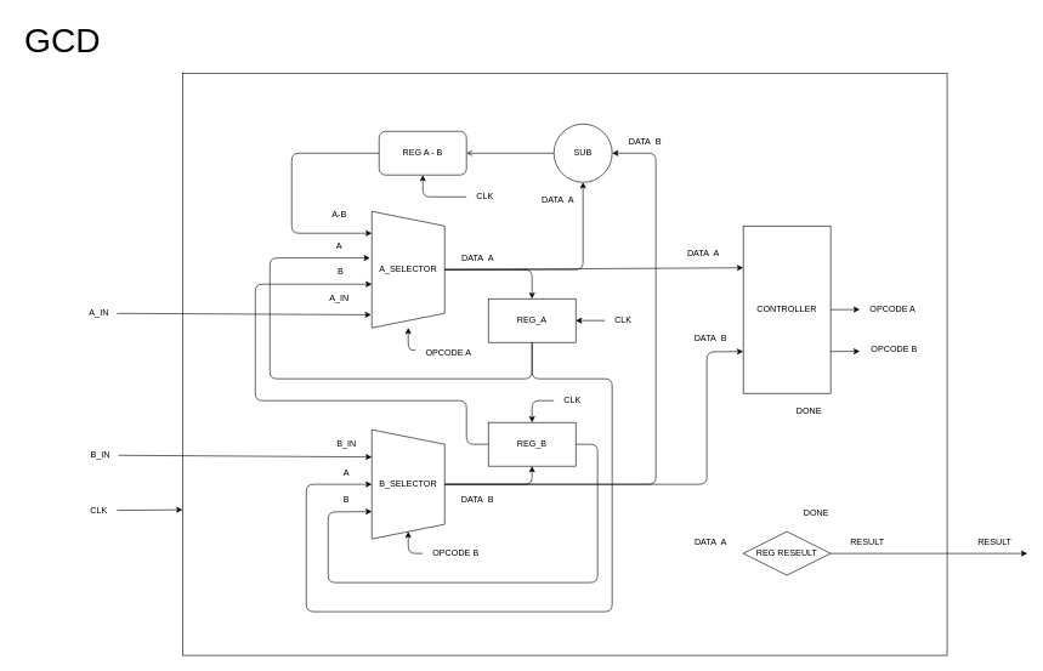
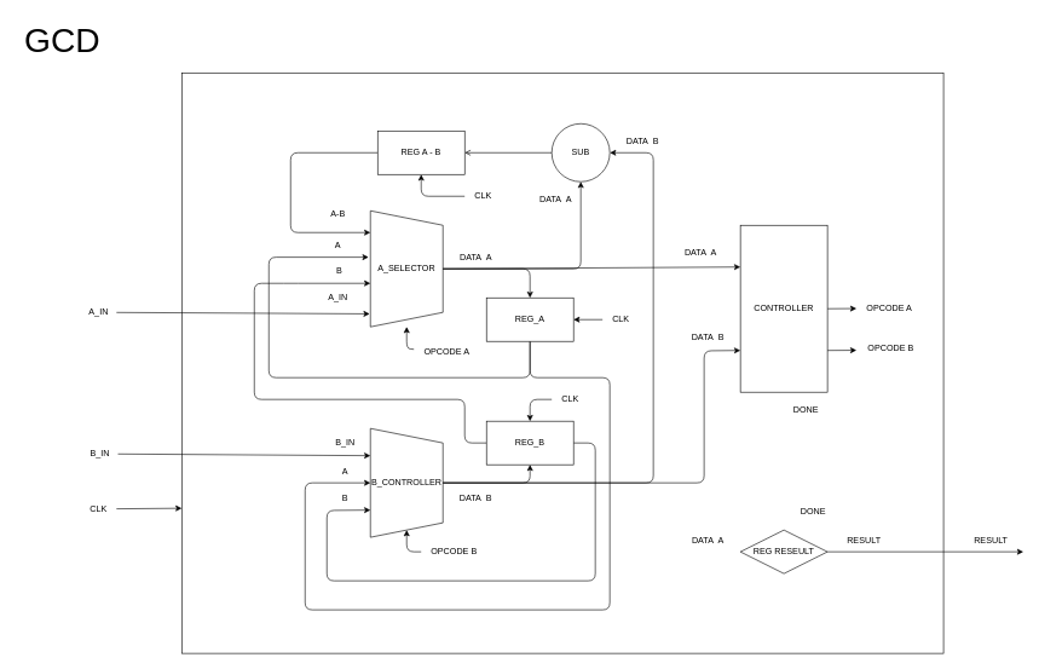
  <mxCell id="0" />
  <mxCell id="1" parent="0" />
  <mxCell id="2" value="&lt;font style=&quot;font-size: 47px;&quot;&gt;GCD&lt;/font&gt;" style="text;html=1;align=center;verticalAlign=middle;resizable=0;points=[];autosize=1;strokeColor=none;fillColor=none;" vertex="1" parent="1"><mxGeometry x="20" y="20" width="130" height="70" as="geometry" /></mxCell>
  <mxCell id="3" value="" style="group" vertex="1" connectable="0" parent="1"><mxGeometry x="110" y="100" width="1300" height="800" as="geometry" /></mxCell>
  <mxCell id="4" value="" style="rounded=0;whiteSpace=wrap;html=1;fontSize=47;" vertex="1" parent="3"><mxGeometry x="140" width="1050" height="800" as="geometry" /></mxCell>
  <mxCell id="5" style="edgeStyle=none;html=1;entryX=0;entryY=0.75;entryDx=0;entryDy=0;" edge="1" parent="3" source="38" target="4"><mxGeometry relative="1" as="geometry"><mxPoint x="130" y="612.5" as="targetPoint" /><mxPoint x="20" y="612" as="sourcePoint" /></mxGeometry></mxCell>
  <mxCell id="6" value="A_SELECTOR" style="shape=trapezoid;perimeter=trapezoidPerimeter;whiteSpace=wrap;html=1;fixedSize=1;flipH=1;flipV=1;direction=north;points=[[0,0,0,0,0],[0,0.2,0,0,0],[0,0.25,0,0,0],[0,0.4,0,0,0],[0,0.5,0,0,0],[0,0.6,0,0,0],[0,0.75,0,0,0],[0,0.8,0,0,0],[0,1,0,0,0],[0.27,0.03,0,0,0],[0.27,0.97,0,0,0],[0.5,0.06,0,0,0],[0.5,0.94,0,0,0],[0.71,0.09,0,0,0],[0.71,0.91,0,0,0],[0.89,0.11,0,0,0],[0.89,0.89,0,0,0],[1,0.25,0,0,0],[1,0.5,0,0,0],[1,0.75,0,0,0]];" vertex="1" parent="3"><mxGeometry x="400" y="190" width="100" height="160" as="geometry" /></mxCell>
- <mxCell id="7" value="B_SELECTOR" style="shape=trapezoid;perimeter=trapezoidPerimeter;whiteSpace=wrap;html=1;fixedSize=1;flipH=1;flipV=1;direction=north;" vertex="1" parent="3"><mxGeometry x="400" y="490" width="100" height="150" as="geometry" /></mxCell>
+ <mxCell id="7" value="B_CONTROLLER" style="shape=trapezoid;perimeter=trapezoidPerimeter;whiteSpace=wrap;html=1;fixedSize=1;flipH=1;flipV=1;direction=north;" vertex="1" parent="3"><mxGeometry x="400" y="490" width="100" height="150" as="geometry" /></mxCell>
  <mxCell id="8" style="edgeStyle=none;html=1;exitX=0.5;exitY=1;exitDx=0;exitDy=0;entryX=0.5;entryY=0;entryDx=0;entryDy=0;" edge="1" parent="3" source="10" target="7"><mxGeometry relative="1" as="geometry"><Array as="points"><mxPoint x="620" y="420" /><mxPoint x="730" y="420" /><mxPoint x="730" y="740" /><mxPoint x="310" y="740" /><mxPoint x="310" y="565" /></Array></mxGeometry></mxCell>
  <mxCell id="9" style="edgeStyle=none;html=1;exitX=0.5;exitY=1;exitDx=0;exitDy=0;entryX=0.4;entryY=1.025;entryDx=0;entryDy=0;entryPerimeter=0;" edge="1" parent="3" source="10" target="6"><mxGeometry relative="1" as="geometry"><Array as="points"><mxPoint x="620" y="420" /><mxPoint x="260" y="420" /><mxPoint x="260" y="254" /></Array></mxGeometry></mxCell>
  <mxCell id="10" value="REG_A" style="rounded=0;whiteSpace=wrap;html=1;flipH=1;flipV=1;" vertex="1" parent="3"><mxGeometry x="560" y="310" width="120" height="60" as="geometry" /></mxCell>
  <mxCell id="11" style="edgeStyle=none;html=1;exitX=0.5;exitY=1;exitDx=0;exitDy=0;entryX=0.5;entryY=0;entryDx=0;entryDy=0;" edge="1" parent="3" source="6" target="10"><mxGeometry relative="1" as="geometry"><Array as="points"><mxPoint x="620" y="270" /></Array></mxGeometry></mxCell>
  <mxCell id="12" style="edgeStyle=none;html=1;exitX=1;exitY=0.5;exitDx=0;exitDy=0;entryX=0.25;entryY=0;entryDx=0;entryDy=0;" edge="1" parent="3" source="14" target="7"><mxGeometry relative="1" as="geometry"><Array as="points"><mxPoint x="710" y="510" /><mxPoint x="710" y="700" /><mxPoint x="340" y="700" /><mxPoint x="340" y="603" /></Array></mxGeometry></mxCell>
  <mxCell id="13" style="edgeStyle=none;html=1;exitX=0;exitY=0.5;exitDx=0;exitDy=0;entryX=0.625;entryY=1;entryDx=0;entryDy=0;entryPerimeter=0;" edge="1" parent="3" source="14" target="6"><mxGeometry relative="1" as="geometry"><Array as="points"><mxPoint x="530" y="510" /><mxPoint x="530" y="450" /><mxPoint x="240" y="450" /><mxPoint x="240" y="290" /><mxPoint x="290" y="290" /></Array></mxGeometry></mxCell>
  <mxCell id="14" value="REG_B" style="rounded=0;whiteSpace=wrap;html=1;" vertex="1" parent="3"><mxGeometry x="560" y="480" width="120" height="60" as="geometry" /></mxCell>
  <mxCell id="15" style="edgeStyle=none;html=1;exitX=0.5;exitY=1;exitDx=0;exitDy=0;entryX=0.5;entryY=1;entryDx=0;entryDy=0;" edge="1" parent="3" source="7" target="14"><mxGeometry relative="1" as="geometry"><Array as="points"><mxPoint x="620" y="565" /></Array></mxGeometry></mxCell>
  <mxCell id="16" style="edgeStyle=none;html=1;exitX=0;exitY=0.5;exitDx=0;exitDy=0;" edge="1" parent="3" source="17"><mxGeometry relative="1" as="geometry"><mxPoint x="400" y="220" as="targetPoint" /><Array as="points"><mxPoint x="290" y="110" /><mxPoint x="290" y="220" /></Array></mxGeometry></mxCell>
- <mxCell id="17" value="REG A - B" style="whiteSpace=wrap;html=1;flipH=1;flipV=1;rounded=1;" vertex="1" parent="3"><mxGeometry x="410" y="80" width="120" height="60" as="geometry" /></mxCell>
+ <mxCell id="17" value="REG A - B" style="rounded=0;whiteSpace=wrap;html=1;flipH=1;flipV=1;" vertex="1" parent="3"><mxGeometry x="410" y="80" width="120" height="60" as="geometry" /></mxCell>
  <mxCell id="18" style="edgeStyle=none;html=1;exitX=0;exitY=0.5;exitDx=0;exitDy=0;entryX=1;entryY=0.5;entryDx=0;entryDy=0;endArrow=open;" edge="1" parent="3" source="19" target="17"><mxGeometry relative="1" as="geometry" /></mxCell>
  <mxCell id="19" value="SUB" style="ellipse;whiteSpace=wrap;html=1;aspect=fixed;" vertex="1" parent="3"><mxGeometry x="650" y="70" width="80" height="80" as="geometry" /></mxCell>
  <mxCell id="20" style="edgeStyle=none;html=1;exitX=0.5;exitY=1;exitDx=0;exitDy=0;entryX=0.5;entryY=1;entryDx=0;entryDy=0;" edge="1" parent="3" source="6" target="19"><mxGeometry relative="1" as="geometry"><Array as="points"><mxPoint x="690" y="270" /></Array></mxGeometry></mxCell>
  <mxCell id="21" style="edgeStyle=none;html=1;exitX=0.5;exitY=1;exitDx=0;exitDy=0;entryX=1;entryY=0.5;entryDx=0;entryDy=0;" edge="1" parent="3" source="7" target="19"><mxGeometry relative="1" as="geometry"><Array as="points"><mxPoint x="790" y="565" /><mxPoint x="790" y="110" /></Array></mxGeometry></mxCell>
  <mxCell id="22" style="edgeStyle=none;html=1;exitX=1;exitY=0.75;exitDx=0;exitDy=0;" edge="1" parent="3" source="24"><mxGeometry relative="1" as="geometry"><mxPoint x="1070" y="382.25" as="targetPoint" /></mxGeometry></mxCell>
  <mxCell id="23" style="edgeStyle=none;html=1;exitX=1;exitY=0.5;exitDx=0;exitDy=0;" edge="1" parent="3" source="24"><mxGeometry relative="1" as="geometry"><mxPoint x="1070" y="324.75" as="targetPoint" /></mxGeometry></mxCell>
  <mxCell id="24" value="CONTROLLER" style="rounded=0;whiteSpace=wrap;html=1;" vertex="1" parent="3"><mxGeometry x="910" y="210" width="120" height="230" as="geometry" /></mxCell>
  <mxCell id="25" style="edgeStyle=none;html=1;exitX=0.5;exitY=1;exitDx=0;exitDy=0;entryX=0;entryY=0.25;entryDx=0;entryDy=0;" edge="1" parent="3" source="6" target="24"><mxGeometry relative="1" as="geometry" /></mxCell>
  <mxCell id="26" style="edgeStyle=none;html=1;entryX=0;entryY=0.75;entryDx=0;entryDy=0;" edge="1" parent="3" source="7" target="24"><mxGeometry relative="1" as="geometry"><Array as="points"><mxPoint x="860" y="565" /><mxPoint x="860" y="383" /></Array></mxGeometry></mxCell>
  <mxCell id="27" style="edgeStyle=none;html=1;exitX=1;exitY=0.5;exitDx=0;exitDy=0;" edge="1" parent="3" source="28"><mxGeometry relative="1" as="geometry"><mxPoint x="1300" y="660" as="targetPoint" /></mxGeometry></mxCell>
  <mxCell id="28" value="REG RESEULT" style="rhombus;whiteSpace=wrap;html=1;" vertex="1" parent="3"><mxGeometry x="910" y="630" width="120" height="60" as="geometry" /></mxCell>
  <mxCell id="29" value="A_IN" style="text;html=1;align=center;verticalAlign=middle;resizable=0;points=[];autosize=1;strokeColor=none;fillColor=none;" vertex="1" parent="3"><mxGeometry y="315" width="50" height="30" as="geometry" /></mxCell>
  <mxCell id="30" style="edgeStyle=none;html=1;entryX=0.888;entryY=1.01;entryDx=0;entryDy=0;entryPerimeter=0;" edge="1" parent="3" source="29" target="6"><mxGeometry relative="1" as="geometry"><mxPoint x="30" y="332" as="sourcePoint" /></mxGeometry></mxCell>
  <mxCell id="31" value="B_IN" style="text;html=1;align=center;verticalAlign=middle;resizable=0;points=[];autosize=1;strokeColor=none;fillColor=none;" vertex="1" parent="3"><mxGeometry x="2" y="510" width="50" height="30" as="geometry" /></mxCell>
  <mxCell id="32" style="edgeStyle=none;html=1;entryX=0.75;entryY=0;entryDx=0;entryDy=0;" edge="1" parent="3" source="31" target="7"><mxGeometry relative="1" as="geometry"><mxPoint x="20" y="528" as="sourcePoint" /></mxGeometry></mxCell>
  <mxCell id="33" value="A_IN" style="text;html=1;align=center;verticalAlign=middle;resizable=0;points=[];autosize=1;strokeColor=none;fillColor=none;" vertex="1" parent="3"><mxGeometry x="330" y="295" width="50" height="30" as="geometry" /></mxCell>
  <mxCell id="34" value="B_IN" style="text;html=1;align=center;verticalAlign=middle;resizable=0;points=[];autosize=1;strokeColor=none;fillColor=none;" vertex="1" parent="3"><mxGeometry x="340" y="495" width="50" height="30" as="geometry" /></mxCell>
  <mxCell id="35" value="A-B" style="text;html=1;align=center;verticalAlign=middle;resizable=0;points=[];autosize=1;strokeColor=none;fillColor=none;" vertex="1" parent="3"><mxGeometry x="335" y="180" width="40" height="30" as="geometry" /></mxCell>
  <mxCell id="36" value="A" style="text;html=1;align=center;verticalAlign=middle;resizable=0;points=[];autosize=1;strokeColor=none;fillColor=none;" vertex="1" parent="3"><mxGeometry x="340" y="222" width="30" height="30" as="geometry" /></mxCell>
  <mxCell id="37" value="B" style="text;html=1;align=center;verticalAlign=middle;resizable=0;points=[];autosize=1;strokeColor=none;fillColor=none;" vertex="1" parent="3"><mxGeometry x="342" y="258" width="30" height="30" as="geometry" /></mxCell>
  <mxCell id="38" value="CLK" style="text;html=1;align=center;verticalAlign=middle;resizable=0;points=[];autosize=1;strokeColor=none;fillColor=none;" vertex="1" parent="3"><mxGeometry y="586" width="50" height="30" as="geometry" /></mxCell>
  <mxCell id="39" value="A" style="text;html=1;align=center;verticalAlign=middle;resizable=0;points=[];autosize=1;strokeColor=none;fillColor=none;" vertex="1" parent="3"><mxGeometry x="350" y="535" width="30" height="30" as="geometry" /></mxCell>
  <mxCell id="40" value="B" style="text;html=1;align=center;verticalAlign=middle;resizable=0;points=[];autosize=1;strokeColor=none;fillColor=none;" vertex="1" parent="3"><mxGeometry x="350" y="572" width="30" height="30" as="geometry" /></mxCell>
  <mxCell id="41" value="OPCODE B" style="text;html=1;align=center;verticalAlign=middle;resizable=0;points=[];autosize=1;strokeColor=none;fillColor=none;" vertex="1" parent="3"><mxGeometry x="470" y="645" width="90" height="30" as="geometry" /></mxCell>
  <mxCell id="42" style="edgeStyle=none;html=1;entryX=0;entryY=0.5;entryDx=0;entryDy=0;" edge="1" parent="3" source="41" target="7"><mxGeometry relative="1" as="geometry"><mxPoint x="500" y="660" as="sourcePoint" /><Array as="points"><mxPoint x="450" y="660" /></Array></mxGeometry></mxCell>
  <mxCell id="43" value="OPCODE A" style="text;html=1;align=center;verticalAlign=middle;resizable=0;points=[];autosize=1;strokeColor=none;fillColor=none;" vertex="1" parent="3"><mxGeometry x="460" y="370" width="90" height="30" as="geometry" /></mxCell>
  <mxCell id="44" style="edgeStyle=none;html=1;entryX=1;entryY=0.5;entryDx=0;entryDy=0;entryPerimeter=0;" edge="1" parent="3" source="43" target="6"><mxGeometry relative="1" as="geometry"><mxPoint x="490" y="380" as="sourcePoint" /><Array as="points"><mxPoint x="450" y="380" /></Array></mxGeometry></mxCell>
  <mxCell id="45" value="DATA&amp;nbsp; A" style="text;html=1;align=center;verticalAlign=middle;resizable=0;points=[];autosize=1;strokeColor=none;fillColor=none;" vertex="1" parent="3"><mxGeometry x="510" y="240" width="70" height="30" as="geometry" /></mxCell>
  <mxCell id="46" value="DATA&amp;nbsp; B" style="text;html=1;align=center;verticalAlign=middle;resizable=0;points=[];autosize=1;strokeColor=none;fillColor=none;" vertex="1" parent="3"><mxGeometry x="510" y="572" width="70" height="30" as="geometry" /></mxCell>
  <mxCell id="47" value="DATA&amp;nbsp; A" style="text;html=1;align=center;verticalAlign=middle;resizable=0;points=[];autosize=1;strokeColor=none;fillColor=none;" vertex="1" parent="3"><mxGeometry x="820" y="232" width="70" height="30" as="geometry" /></mxCell>
  <mxCell id="48" value="DATA&amp;nbsp; A" style="text;html=1;align=center;verticalAlign=middle;resizable=0;points=[];autosize=1;strokeColor=none;fillColor=none;" vertex="1" parent="3"><mxGeometry x="620" y="160" width="70" height="30" as="geometry" /></mxCell>
  <mxCell id="49" value="DATA&amp;nbsp; B" style="text;html=1;align=center;verticalAlign=middle;resizable=0;points=[];autosize=1;strokeColor=none;fillColor=none;" vertex="1" parent="3"><mxGeometry x="830" y="350" width="70" height="30" as="geometry" /></mxCell>
  <mxCell id="50" value="DATA&amp;nbsp; B" style="text;html=1;align=center;verticalAlign=middle;resizable=0;points=[];autosize=1;strokeColor=none;fillColor=none;" vertex="1" parent="3"><mxGeometry x="740" y="80" width="70" height="30" as="geometry" /></mxCell>
  <mxCell id="51" value="OPCODE A" style="text;html=1;align=center;verticalAlign=middle;resizable=0;points=[];autosize=1;strokeColor=none;fillColor=none;" vertex="1" parent="3"><mxGeometry x="1070" y="310" width="90" height="30" as="geometry" /></mxCell>
  <mxCell id="52" value="OPCODE B" style="text;html=1;align=center;verticalAlign=middle;resizable=0;points=[];autosize=1;strokeColor=none;fillColor=none;" vertex="1" parent="3"><mxGeometry x="1072" y="365" width="90" height="30" as="geometry" /></mxCell>
  <mxCell id="53" value="DATA&amp;nbsp; A" style="text;html=1;align=center;verticalAlign=middle;resizable=0;points=[];autosize=1;strokeColor=none;fillColor=none;" vertex="1" parent="3"><mxGeometry x="830" y="630" width="70" height="30" as="geometry" /></mxCell>
  <mxCell id="54" value="DONE" style="text;html=1;align=center;verticalAlign=middle;resizable=0;points=[];autosize=1;strokeColor=none;fillColor=none;" vertex="1" parent="3"><mxGeometry x="970" y="450" width="60" height="30" as="geometry" /></mxCell>
  <mxCell id="55" value="DONE" style="text;html=1;align=center;verticalAlign=middle;resizable=0;points=[];autosize=1;strokeColor=none;fillColor=none;" vertex="1" parent="3"><mxGeometry x="980" y="590" width="60" height="30" as="geometry" /></mxCell>
  <mxCell id="56" value="RESULT" style="text;html=1;align=center;verticalAlign=middle;resizable=0;points=[];autosize=1;strokeColor=none;fillColor=none;" vertex="1" parent="3"><mxGeometry x="1045" y="630" width="70" height="30" as="geometry" /></mxCell>
  <mxCell id="57" value="RESULT" style="text;html=1;align=center;verticalAlign=middle;resizable=0;points=[];autosize=1;strokeColor=none;fillColor=none;" vertex="1" parent="3"><mxGeometry x="1220" y="630" width="70" height="30" as="geometry" /></mxCell>
  <mxCell id="58" value="CLK" style="text;html=1;align=center;verticalAlign=middle;resizable=0;points=[];autosize=1;strokeColor=none;fillColor=none;" vertex="1" parent="3"><mxGeometry x="530" y="155" width="50" height="30" as="geometry" /></mxCell>
  <mxCell id="59" style="edgeStyle=none;html=1;entryX=0.5;entryY=1;entryDx=0;entryDy=0;" edge="1" parent="3" source="58" target="17"><mxGeometry relative="1" as="geometry"><mxPoint x="520" y="170" as="sourcePoint" /><Array as="points"><mxPoint x="470" y="170" /></Array></mxGeometry></mxCell>
  <mxCell id="60" value="CLK" style="text;html=1;align=center;verticalAlign=middle;resizable=0;points=[];autosize=1;strokeColor=none;fillColor=none;" vertex="1" parent="3"><mxGeometry x="720" y="325" width="50" height="30" as="geometry" /></mxCell>
  <mxCell id="61" style="edgeStyle=none;html=1;fontSize=47;entryX=1;entryY=0.5;entryDx=0;entryDy=0;" edge="1" parent="3" source="60" target="10"><mxGeometry relative="1" as="geometry"><mxPoint x="720" y="340.364" as="sourcePoint" /></mxGeometry></mxCell>
  <mxCell id="62" value="CLK" style="text;html=1;align=center;verticalAlign=middle;resizable=0;points=[];autosize=1;strokeColor=none;fillColor=none;" vertex="1" parent="3"><mxGeometry x="650" y="435" width="50" height="30" as="geometry" /></mxCell>
  <mxCell id="63" style="edgeStyle=none;html=1;fontSize=47;entryX=0.5;entryY=0;entryDx=0;entryDy=0;" edge="1" parent="3" source="62" target="14"><mxGeometry relative="1" as="geometry"><mxPoint x="650" y="450" as="sourcePoint" /><Array as="points"><mxPoint x="620" y="450" /></Array></mxGeometry></mxCell>
